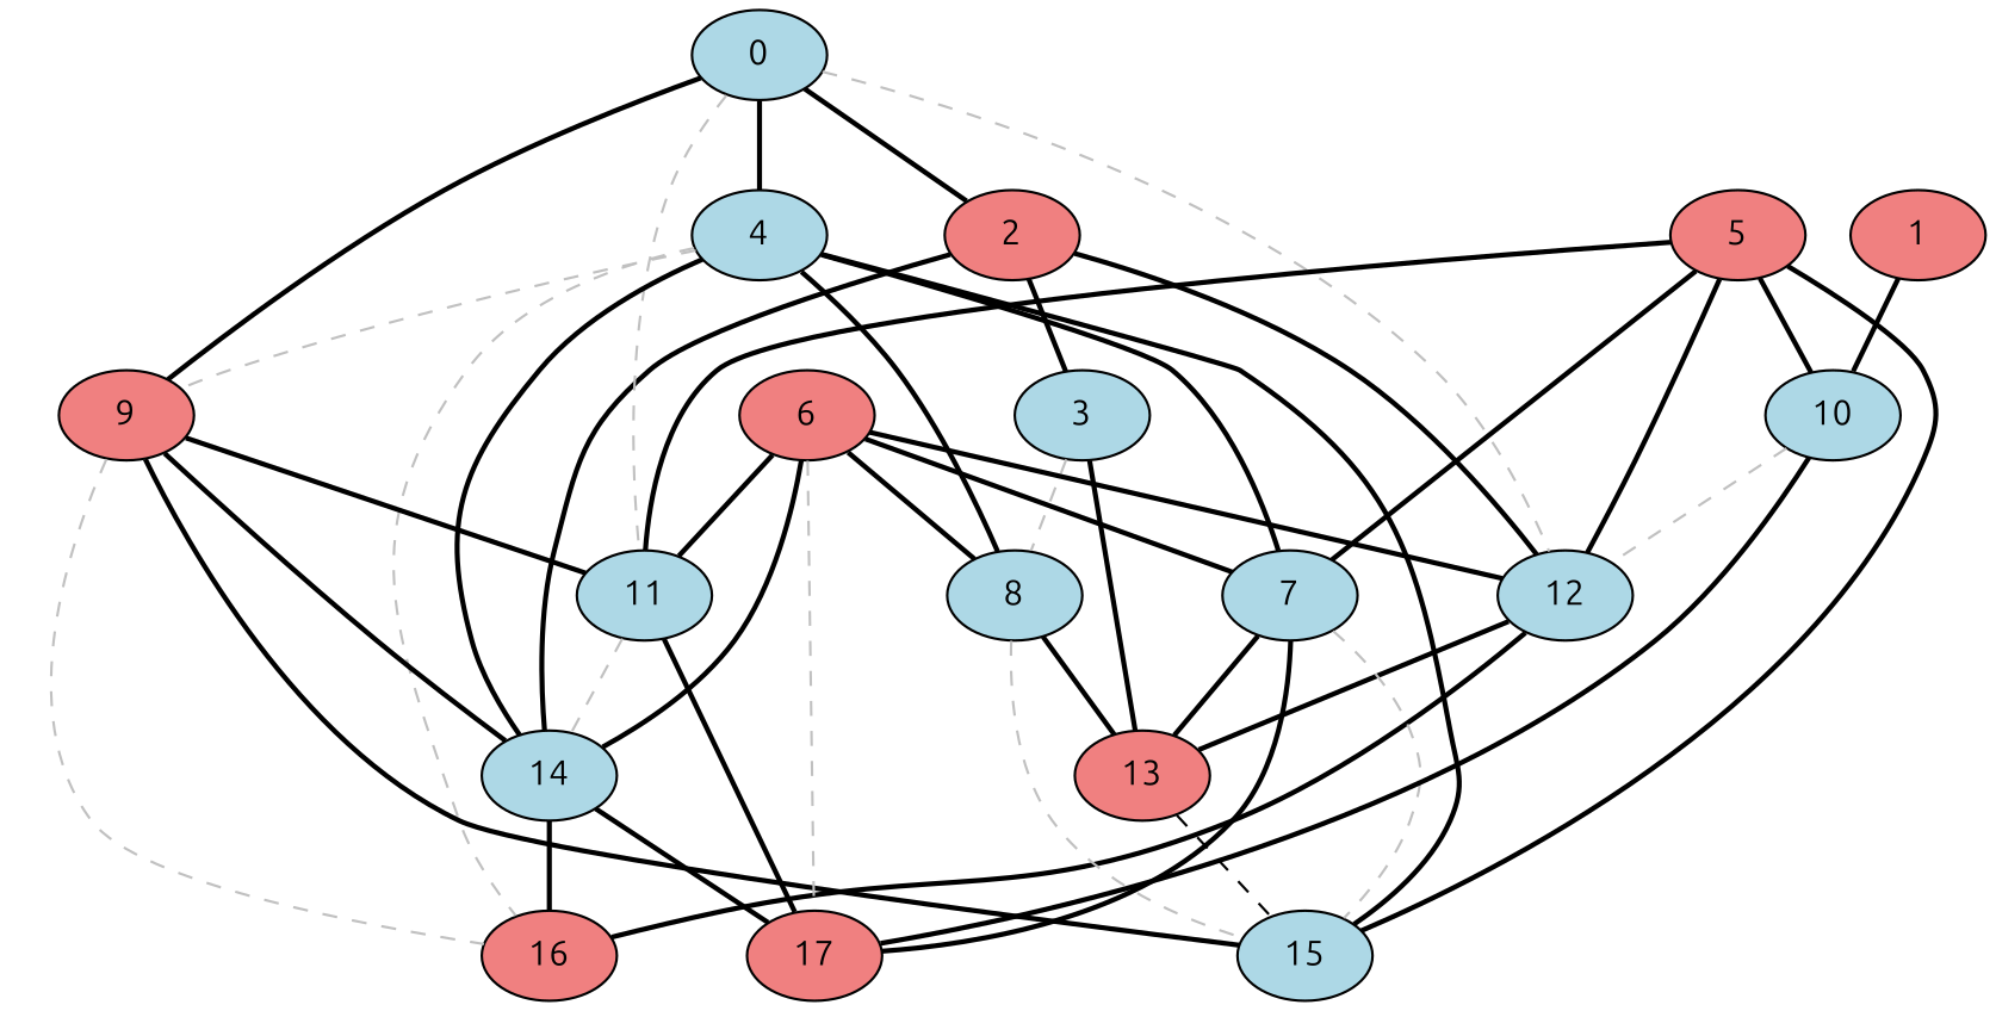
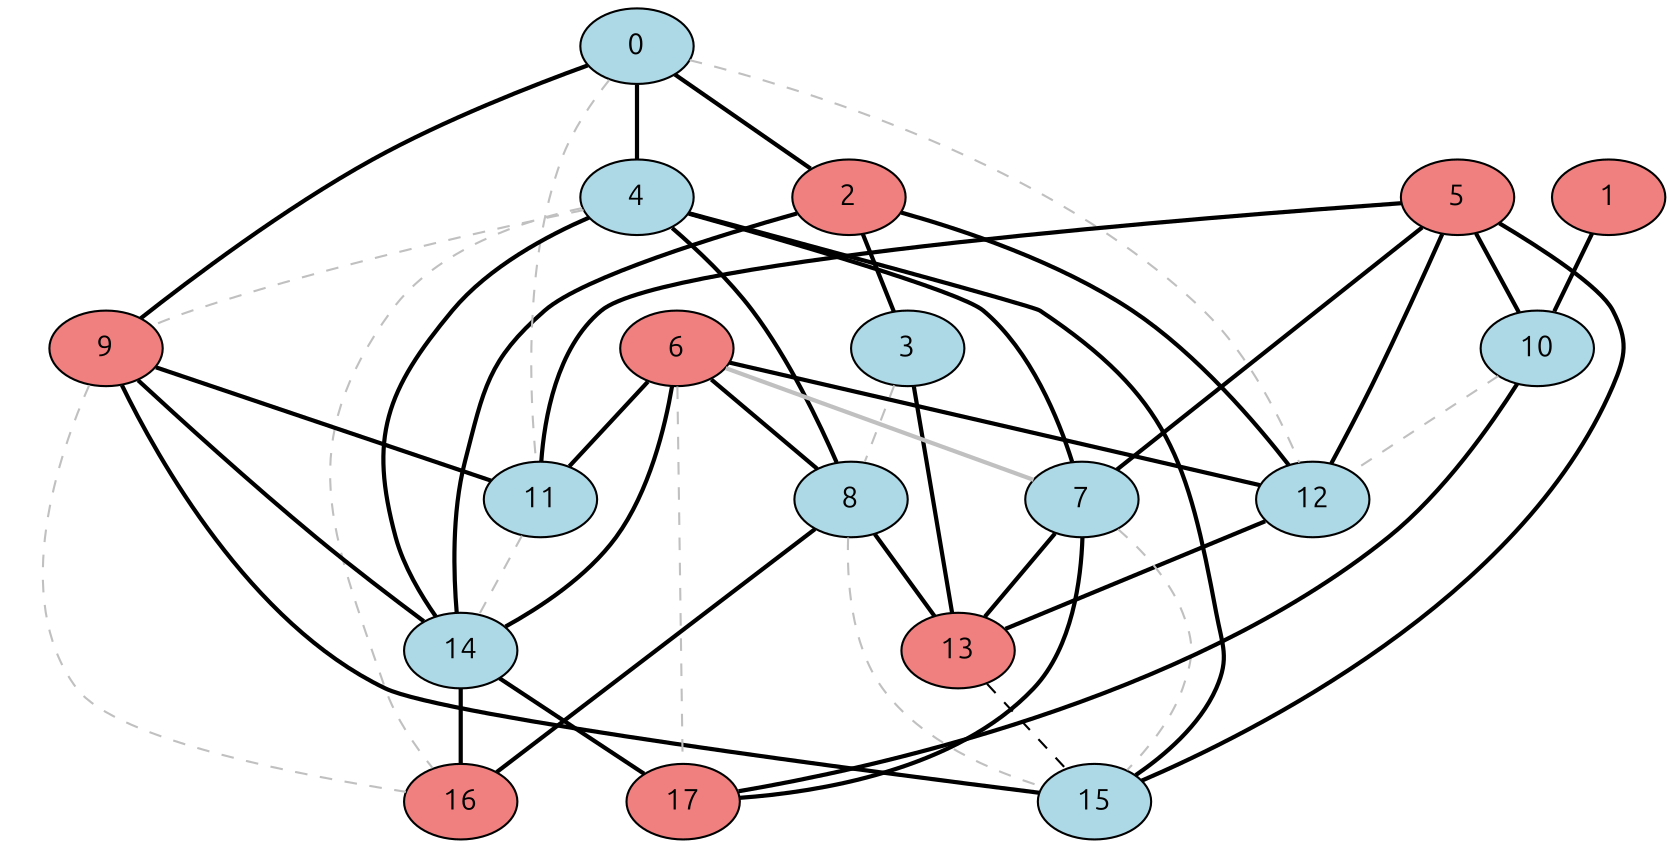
  graph {
    fontname=Ubuntu
    node [fillcolor=lightblue fontname=Ubuntu style=filled]
    edge [color=black fontname=Ubuntu style=bold]
    2 [fillcolor=lightcoral]
    0
    4
    9 [fillcolor=lightcoral]
    11
    12
    3
    14
    8
    7
    15
    16 [fillcolor=lightcoral]
    17 [fillcolor=lightcoral]
    13 [fillcolor=lightcoral]
    1 [fillcolor=lightcoral]
    10
    5 [fillcolor=lightcoral]
    6 [fillcolor=lightcoral]
    2 -- 12
    2 -- 3
    2 -- 14
    0 -- 2
    0 -- 4
    0 -- 9
    0 -- 11 [color=gray style=dashed]
    0 -- 12 [color=gray style=dashed]
    4 -- 9 [color=gray style=dashed]
    4 -- 14
    4 -- 8
    4 -- 7
    4 -- 15
    4 -- 16 [color=gray style=dashed]
    9 -- 11
    9 -- 14
    9 -- 15
    9 -- 16 [color=gray style=dashed]
    11 -- 14 [color=gray style=dashed]
-   11 -- 17
    12 -- 13
    3 -- 8 [color=gray style=dashed]
    3 -- 13
    14 -- 16
    14 -- 17
    8 -- 15 [color=gray style=dashed]
-   12 -- 16
+   8 -- 16
    8 -- 13
    7 -- 15 [color=gray style=dashed]
    7 -- 17
    7 -- 13
    13 -- 15 [style=dashed]
    1 -- 10
    10 -- 12 [color=gray style=dashed]
    10 -- 17
    5 -- 11
    5 -- 12
    5 -- 7
    5 -- 15
    5 -- 10
    6 -- 11
    6 -- 12
    6 -- 14
    6 -- 8
-   6 -- 7
+   6 -- 7 [color=gray]
    6 -- 17 [color=gray style=dashed]
  }
